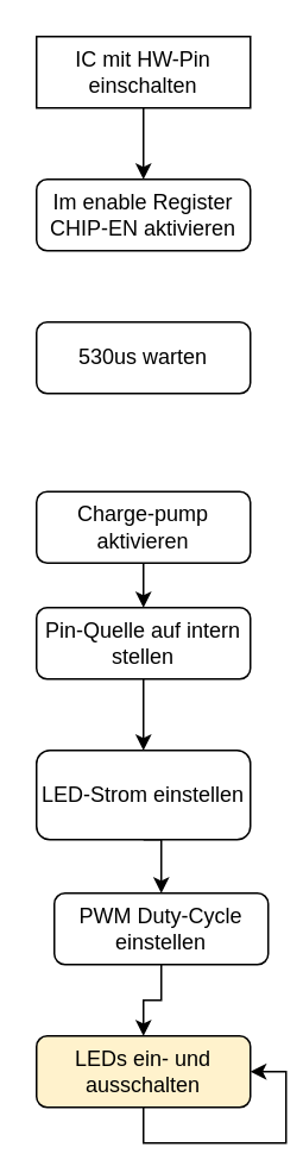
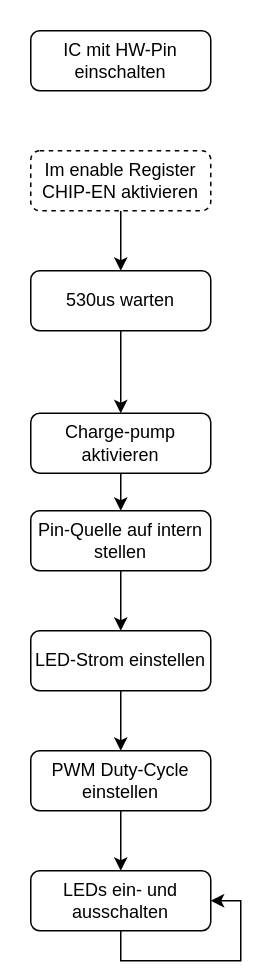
  <mxCell id="0" />
  <mxCell id="1" parent="0" />
- <mxCell id="2" style="edgeStyle=orthogonalEdgeStyle;rounded=0;orthogonalLoop=1;jettySize=auto;html=1;exitX=0.5;exitY=1;exitDx=0;exitDy=0;entryX=0.5;entryY=0;entryDx=0;entryDy=0;" edge="1" parent="1" source="3" target="5"><mxGeometry relative="1" as="geometry" /></mxCell>
- <mxCell id="3" value="IC mit HW-Pin einschalten" style="whiteSpace=wrap;html=1;rounded=0;" vertex="1" parent="1"><mxGeometry x="20" y="20" width="120" height="40" as="geometry" /></mxCell>
- <mxCell id="5" value="Im enable Register CHIP-EN aktivieren" style="rounded=1;whiteSpace=wrap;html=1;" vertex="1" parent="1"><mxGeometry x="20" y="100" width="120" height="40" as="geometry" /></mxCell>
+ <mxCell id="3" value="IC mit HW-Pin einschalten" style="rounded=1;whiteSpace=wrap;html=1;" vertex="1" parent="1"><mxGeometry x="20" y="20" width="120" height="40" as="geometry" /></mxCell>
+ <mxCell id="4" style="edgeStyle=orthogonalEdgeStyle;rounded=0;orthogonalLoop=1;jettySize=auto;html=1;exitX=0.5;exitY=1;exitDx=0;exitDy=0;entryX=0.5;entryY=0;entryDx=0;entryDy=0;" edge="1" parent="1" source="5" target="7"><mxGeometry relative="1" as="geometry" /></mxCell>
+ <mxCell id="5" value="Im enable Register CHIP-EN aktivieren" style="rounded=1;whiteSpace=wrap;html=1;dashed=1;" vertex="1" parent="1"><mxGeometry x="20" y="100" width="120" height="40" as="geometry" /></mxCell>
+ <mxCell id="6" style="edgeStyle=orthogonalEdgeStyle;rounded=0;orthogonalLoop=1;jettySize=auto;html=1;exitX=0.5;exitY=1;exitDx=0;exitDy=0;entryX=0.5;entryY=0;entryDx=0;entryDy=0;" edge="1" parent="1" source="7" target="14"><mxGeometry relative="1" as="geometry" /></mxCell>
  <mxCell id="7" value="530us warten" style="rounded=1;whiteSpace=wrap;html=1;" vertex="1" parent="1"><mxGeometry x="20" y="180" width="120" height="40" as="geometry" /></mxCell>
  <mxCell id="8" style="edgeStyle=orthogonalEdgeStyle;rounded=0;orthogonalLoop=1;jettySize=auto;html=1;exitX=0.5;exitY=1;exitDx=0;exitDy=0;entryX=0.5;entryY=0;entryDx=0;entryDy=0;" edge="1" parent="1" source="9" target="11"><mxGeometry relative="1" as="geometry" /></mxCell>
- <mxCell id="9" value="LED-Strom einstellen" style="rounded=1;whiteSpace=wrap;html=1;" vertex="1" parent="1"><mxGeometry x="20" y="420" width="120" height="50" as="geometry" /></mxCell>
+ <mxCell id="9" value="LED-Strom einstellen" style="rounded=1;whiteSpace=wrap;html=1;" vertex="1" parent="1"><mxGeometry x="20" y="420" width="120" height="40" as="geometry" /></mxCell>
  <mxCell id="10" style="edgeStyle=orthogonalEdgeStyle;rounded=0;orthogonalLoop=1;jettySize=auto;html=1;exitX=0.5;exitY=1;exitDx=0;exitDy=0;entryX=0.5;entryY=0;entryDx=0;entryDy=0;" edge="1" parent="1" source="11" target="12"><mxGeometry relative="1" as="geometry" /></mxCell>
- <mxCell id="11" value="PWM Duty-Cycle einstellen" style="rounded=1;whiteSpace=wrap;html=1;" vertex="1" parent="1"><mxGeometry x="30" y="500" width="120" height="40" as="geometry" /></mxCell>
- <mxCell id="12" value="LEDs ein- und ausschalten" style="rounded=1;whiteSpace=wrap;html=1;fillColor=#fff2cc;" vertex="1" parent="1"><mxGeometry x="20" y="580" width="120" height="40" as="geometry" /></mxCell>
+ <mxCell id="11" value="PWM Duty-Cycle einstellen" style="rounded=1;whiteSpace=wrap;html=1;" vertex="1" parent="1"><mxGeometry x="20" y="500" width="120" height="40" as="geometry" /></mxCell>
+ <mxCell id="12" value="LEDs ein- und ausschalten" style="rounded=1;whiteSpace=wrap;html=1;" vertex="1" parent="1"><mxGeometry x="20" y="580" width="120" height="40" as="geometry" /></mxCell>
  <mxCell id="13" style="edgeStyle=orthogonalEdgeStyle;rounded=0;orthogonalLoop=1;jettySize=auto;html=1;exitX=0.5;exitY=1;exitDx=0;exitDy=0;entryX=0.5;entryY=0;entryDx=0;entryDy=0;" edge="1" parent="1" source="14" target="16"><mxGeometry relative="1" as="geometry" /></mxCell>
  <mxCell id="14" value="Charge-pump aktivieren" style="rounded=1;whiteSpace=wrap;html=1;" vertex="1" parent="1"><mxGeometry x="20" y="275" width="120" height="40" as="geometry" /></mxCell>
  <mxCell id="15" style="edgeStyle=orthogonalEdgeStyle;rounded=0;orthogonalLoop=1;jettySize=auto;html=1;exitX=0.5;exitY=1;exitDx=0;exitDy=0;entryX=0.5;entryY=0;entryDx=0;entryDy=0;" edge="1" parent="1" source="16" target="9"><mxGeometry relative="1" as="geometry" /></mxCell>
  <mxCell id="16" value="Pin-Quelle auf intern stellen" style="rounded=1;whiteSpace=wrap;html=1;" vertex="1" parent="1"><mxGeometry x="20" y="340" width="120" height="40" as="geometry" /></mxCell>
  <mxCell id="17" style="edgeStyle=orthogonalEdgeStyle;rounded=0;orthogonalLoop=1;jettySize=auto;html=1;exitX=0.5;exitY=1;exitDx=0;exitDy=0;entryX=1;entryY=0.5;entryDx=0;entryDy=0;" edge="1" parent="1" source="12" target="12"><mxGeometry relative="1" as="geometry" /></mxCell>
